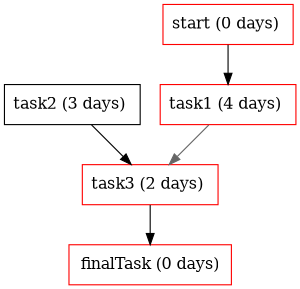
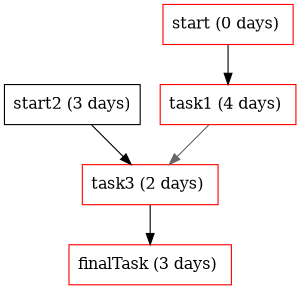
  digraph {
    node [color=red shape=polygon sides=4]
    edge [color=black]
    n1 [label="task1 (4 days) "]
    n2 [label="task3 (2 days) "]
-   n3 [label="finalTask (0 days)"]
-   n4 [label="task2 (3 days) " color=""]
+   n3 [label="finalTask (3 days) "]
+   n4 [label="start2 (3 days)" color=""]
    n5 [label="start (0 days) "]
    n1 -> n2 [color=gray40]
    n2 -> n3
    n4 -> n2
    n5 -> n1
  }
